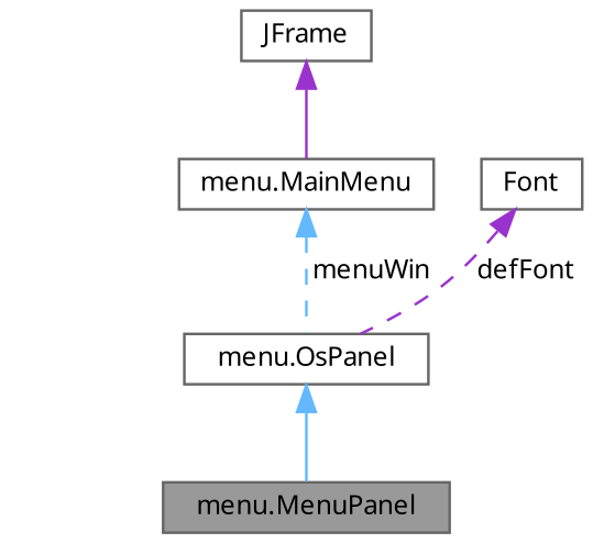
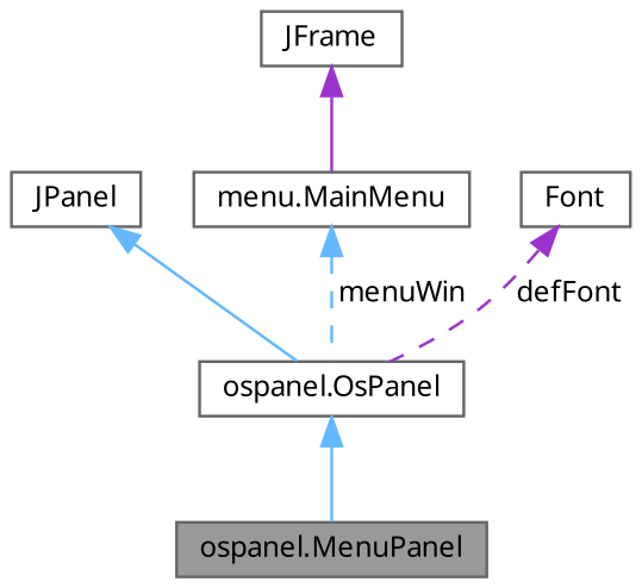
  digraph {
    fontname="Noto Sans"
    node [color=gray40 fillcolor=white fontname="Noto Sans" fontsize=10 shape=box style=filled]
    edge [color=steelblue1 dir=back fontname="Noto Sans" fontsize=10 labelfontname=Helvetica labelfontsize=10 style=solid]
-   n1 [fillcolor=grey60 fontcolor=black height=0.2 label="menu.MenuPanel" width=0.4]
-   n2 [height=0.2 label="menu.OsPanel" width=0.4]
+   n1 [fillcolor=grey60 fontcolor=black height=0.2 label="ospanel.MenuPanel" width=0.4]
+   n2 [height=0.2 label="ospanel.OsPanel" width=0.4]
+   n3 [height=0.2 label=JPanel width=0.4]
    n4 [height=0.2 label="menu.MainMenu" width=0.4]
    n5 [height=0.2 label=JFrame width=0.4]
    n6 [height=0.2 label=Font width=0.4]
    n2 -> n1
+   n3 -> n2
    n4 -> n2 [label=" menuWin" style=dashed]
    n5 -> n4 [color=darkorchid3]
    n6 -> n2 [color=darkorchid3 label=" defFont" style=dashed]
  }
